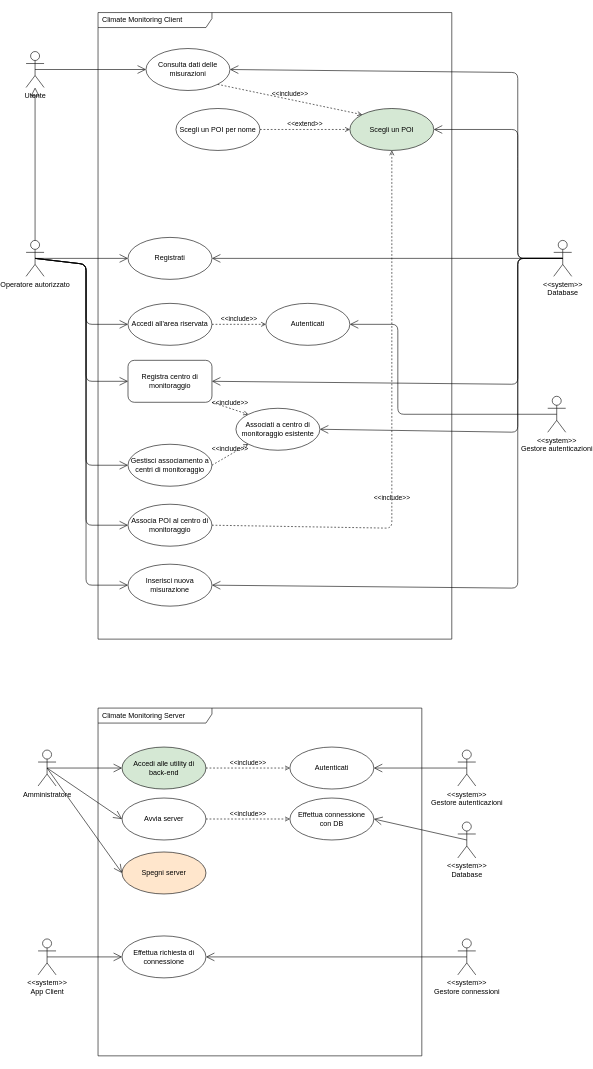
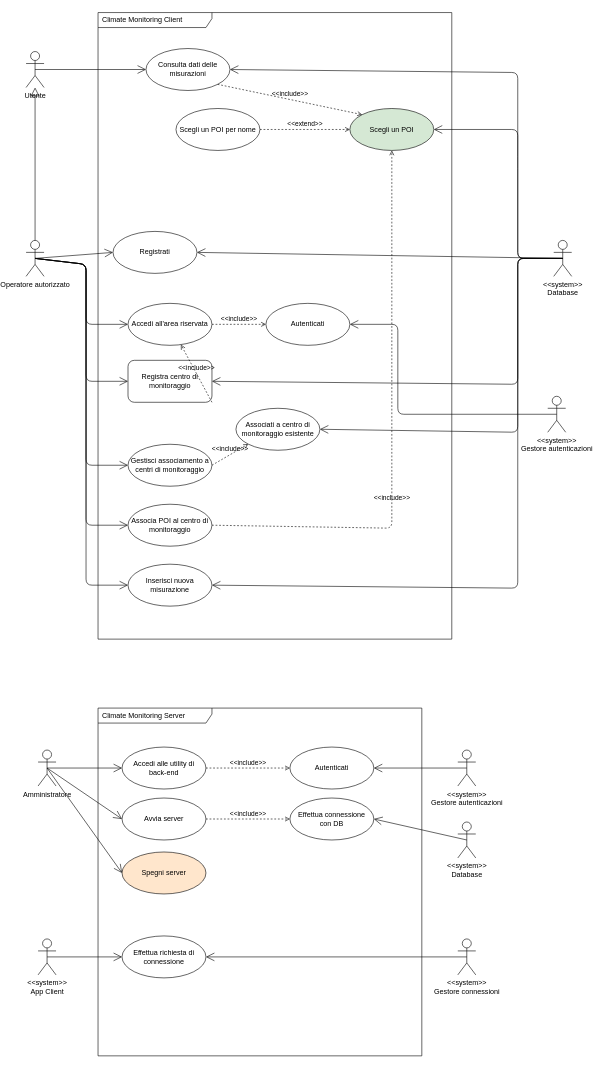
  <mxCell id="0" />
  <mxCell id="1" parent="0" />
  <mxCell id="2" value="Climate Monitoring Client&amp;nbsp;" style="shape=umlFrame;whiteSpace=wrap;html=1;width=190;height=25;boundedLbl=1;verticalAlign=middle;align=left;spacingLeft=5;" parent="1" vertex="1"><mxGeometry x="140" y="20" width="590" height="1045" as="geometry" /></mxCell>
  <mxCell id="3" value="Utente" style="shape=umlActor;verticalLabelPosition=bottom;verticalAlign=top;html=1;" parent="1" vertex="1"><mxGeometry x="20" y="85" width="30" height="60" as="geometry" /></mxCell>
  <mxCell id="4" value="Operatore autorizzato" style="shape=umlActor;verticalLabelPosition=bottom;verticalAlign=top;html=1;" parent="1" vertex="1"><mxGeometry x="20" y="400" width="30" height="60" as="geometry" /></mxCell>
  <mxCell id="5" value="" style="edgeStyle=none;html=1;endSize=12;endArrow=block;endFill=0;exitX=0.5;exitY=0;exitDx=0;exitDy=0;exitPerimeter=0;" parent="1" source="4" target="3" edge="1"><mxGeometry width="160" relative="1" as="geometry"><mxPoint x="-10" y="250" as="sourcePoint" /><mxPoint x="150" y="250" as="targetPoint" /></mxGeometry></mxCell>
  <mxCell id="6" value="&amp;lt;&amp;lt;system&amp;gt;&amp;gt;&lt;br&gt;Database" style="shape=umlActor;verticalLabelPosition=bottom;verticalAlign=top;html=1;outlineConnect=0;" parent="1" vertex="1"><mxGeometry x="900" y="400" width="30" height="60" as="geometry" /></mxCell>
  <mxCell id="7" value="Consulta dati delle misurazioni" style="ellipse;whiteSpace=wrap;html=1;" parent="1" vertex="1"><mxGeometry x="220" y="80" width="140" height="70" as="geometry" /></mxCell>
  <mxCell id="8" value="Scegli un POI" style="ellipse;whiteSpace=wrap;html=1;fillColor=#d5e8d4;" parent="1" vertex="1"><mxGeometry x="560" y="180" width="140" height="70" as="geometry" /></mxCell>
  <mxCell id="9" value="Scegli un POI per nome" style="ellipse;whiteSpace=wrap;html=1;" parent="1" vertex="1"><mxGeometry x="270" y="180" width="140" height="70" as="geometry" /></mxCell>
  <mxCell id="10" value="" style="endArrow=open;endFill=1;endSize=12;html=1;exitX=0.5;exitY=0.5;exitDx=0;exitDy=0;exitPerimeter=0;entryX=0;entryY=0.5;entryDx=0;entryDy=0;" parent="1" source="3" target="7" edge="1"><mxGeometry width="160" relative="1" as="geometry"><mxPoint x="230" y="230" as="sourcePoint" /><mxPoint x="390" y="230" as="targetPoint" /></mxGeometry></mxCell>
  <mxCell id="11" value="&amp;lt;&amp;lt;include&amp;gt;&amp;gt;" style="html=1;verticalAlign=bottom;labelBackgroundColor=none;endArrow=open;endFill=0;dashed=1;exitX=1;exitY=1;exitDx=0;exitDy=0;entryX=0;entryY=0;entryDx=0;entryDy=0;" parent="1" source="7" target="8" edge="1"><mxGeometry width="160" relative="1" as="geometry"><mxPoint x="380" y="180" as="sourcePoint" /><mxPoint x="540" y="180" as="targetPoint" /></mxGeometry></mxCell>
  <mxCell id="12" value="&amp;lt;&amp;lt;extend&amp;gt;&amp;gt;" style="html=1;verticalAlign=bottom;labelBackgroundColor=none;endArrow=open;endFill=0;dashed=1;entryX=0;entryY=0.5;entryDx=0;entryDy=0;exitX=1;exitY=0.5;exitDx=0;exitDy=0;" parent="1" source="9" target="8" edge="1"><mxGeometry width="160" relative="1" as="geometry"><mxPoint x="590" y="330" as="sourcePoint" /><mxPoint x="670" y="330" as="targetPoint" /></mxGeometry></mxCell>
  <mxCell id="13" value="" style="endArrow=open;endFill=1;endSize=12;html=1;exitX=0.5;exitY=0.5;exitDx=0;exitDy=0;exitPerimeter=0;entryX=1;entryY=0.5;entryDx=0;entryDy=0;" parent="1" source="6" target="8" edge="1"><mxGeometry width="160" relative="1" as="geometry"><mxPoint x="45" y="150" as="sourcePoint" /><mxPoint x="230" y="165" as="targetPoint" /><Array as="points"><mxPoint x="840" y="430" /><mxPoint x="840" y="215" /></Array></mxGeometry></mxCell>
- <mxCell id="14" value="Registrati" style="ellipse;whiteSpace=wrap;html=1;" parent="1" vertex="1"><mxGeometry x="190" y="395" width="140" height="70" as="geometry" /></mxCell>
+ <mxCell id="14" value="Registrati" style="ellipse;whiteSpace=wrap;html=1;" parent="1" vertex="1"><mxGeometry x="165" y="385" width="140" height="70" as="geometry" /></mxCell>
  <mxCell id="15" value="Accedi all'area riservata" style="ellipse;whiteSpace=wrap;html=1;" parent="1" vertex="1"><mxGeometry x="190" y="505" width="140" height="70" as="geometry" /></mxCell>
  <mxCell id="16" value="Autenticati" style="ellipse;whiteSpace=wrap;html=1;" parent="1" vertex="1"><mxGeometry x="420" y="505" width="140" height="70" as="geometry" /></mxCell>
  <mxCell id="17" value="&amp;lt;&amp;lt;include&amp;gt;&amp;gt;" style="html=1;verticalAlign=bottom;labelBackgroundColor=none;endArrow=open;endFill=0;dashed=1;entryX=0;entryY=0.5;entryDx=0;entryDy=0;exitX=1;exitY=0.5;exitDx=0;exitDy=0;" parent="1" source="15" target="16" edge="1"><mxGeometry width="160" relative="1" as="geometry"><mxPoint x="330" y="545" as="sourcePoint" /><mxPoint x="490" y="545" as="targetPoint" /></mxGeometry></mxCell>
  <mxCell id="18" value="" style="endArrow=open;endFill=1;endSize=12;html=1;exitX=0.5;exitY=0.5;exitDx=0;exitDy=0;exitPerimeter=0;entryX=0;entryY=0.5;entryDx=0;entryDy=0;" parent="1" source="4" target="14" edge="1"><mxGeometry width="160" relative="1" as="geometry"><mxPoint x="55" y="160" as="sourcePoint" /><mxPoint x="240" y="175" as="targetPoint" /></mxGeometry></mxCell>
  <mxCell id="19" value="" style="endArrow=open;endFill=1;endSize=12;html=1;exitX=0.5;exitY=0.5;exitDx=0;exitDy=0;exitPerimeter=0;entryX=0;entryY=0.5;entryDx=0;entryDy=0;" parent="1" source="4" target="15" edge="1"><mxGeometry width="160" relative="1" as="geometry"><mxPoint x="45" y="450" as="sourcePoint" /><mxPoint x="200" y="455" as="targetPoint" /><Array as="points"><mxPoint x="120" y="440" /><mxPoint x="120" y="540" /></Array></mxGeometry></mxCell>
  <mxCell id="20" value="Registra centro di monitoraggio" style="whiteSpace=wrap;html=1;rounded=1;" parent="1" vertex="1"><mxGeometry x="190" y="600" width="140" height="70" as="geometry" /></mxCell>
  <mxCell id="21" value="Gestisci associamento a centri di monitoraggio" style="ellipse;whiteSpace=wrap;html=1;" parent="1" vertex="1"><mxGeometry x="190" y="740" width="140" height="70" as="geometry" /></mxCell>
  <mxCell id="22" value="Inserisci nuova misurazione" style="ellipse;whiteSpace=wrap;html=1;" parent="1" vertex="1"><mxGeometry x="190" y="940" width="140" height="70" as="geometry" /></mxCell>
  <mxCell id="23" value="" style="endArrow=open;endFill=1;endSize=12;html=1;exitX=0.5;exitY=0.5;exitDx=0;exitDy=0;exitPerimeter=0;entryX=0;entryY=0.5;entryDx=0;entryDy=0;" parent="1" source="4" target="20" edge="1"><mxGeometry width="160" relative="1" as="geometry"><mxPoint x="45" y="450" as="sourcePoint" /><mxPoint x="200" y="555" as="targetPoint" /><Array as="points"><mxPoint x="120" y="440" /><mxPoint x="120" y="635" /></Array></mxGeometry></mxCell>
  <mxCell id="24" value="" style="endArrow=open;endFill=1;endSize=12;html=1;exitX=0.5;exitY=0.5;exitDx=0;exitDy=0;exitPerimeter=0;entryX=0;entryY=0.5;entryDx=0;entryDy=0;" parent="1" source="4" target="21" edge="1"><mxGeometry width="160" relative="1" as="geometry"><mxPoint x="55" y="460" as="sourcePoint" /><mxPoint x="210" y="565" as="targetPoint" /><Array as="points"><mxPoint x="120" y="440" /><mxPoint x="120" y="775" /></Array></mxGeometry></mxCell>
  <mxCell id="25" value="" style="endArrow=open;endFill=1;endSize=12;html=1;exitX=0.5;exitY=0.5;exitDx=0;exitDy=0;exitPerimeter=0;entryX=0;entryY=0.5;entryDx=0;entryDy=0;" parent="1" source="4" target="22" edge="1"><mxGeometry width="160" relative="1" as="geometry"><mxPoint x="65" y="470" as="sourcePoint" /><mxPoint x="220" y="575" as="targetPoint" /><Array as="points"><mxPoint x="120" y="440" /><mxPoint x="120" y="975" /></Array></mxGeometry></mxCell>
- <mxCell id="26" value="&amp;lt;&amp;lt;include&amp;gt;&amp;gt;" style="html=1;verticalAlign=bottom;labelBackgroundColor=none;endArrow=open;endFill=0;dashed=1;entryX=0;entryY=0;entryDx=0;entryDy=0;exitX=1;exitY=1;exitDx=0;exitDy=0;" parent="1" source="20" target="29" edge="1"><mxGeometry width="160" relative="1" as="geometry"><mxPoint x="340" y="555" as="sourcePoint" /><mxPoint x="460" y="555" as="targetPoint" /><mxPoint as="offset" /></mxGeometry></mxCell>
+ <mxCell id="26" value="&amp;lt;&amp;lt;include&amp;gt;&amp;gt;" style="html=1;verticalAlign=bottom;labelBackgroundColor=none;endArrow=open;endFill=0;dashed=1;exitX=1;exitY=1;exitDx=0;exitDy=0;" parent="1" source="20" target="15" edge="1"><mxGeometry width="160" relative="1" as="geometry"><mxPoint x="340" y="555" as="sourcePoint" /><mxPoint x="460" y="555" as="targetPoint" /><mxPoint as="offset" /></mxGeometry></mxCell>
  <mxCell id="27" value="&amp;lt;&amp;lt;include&amp;gt;&amp;gt;" style="html=1;verticalAlign=bottom;labelBackgroundColor=none;endArrow=open;endFill=0;dashed=1;entryX=0.5;entryY=1;entryDx=0;entryDy=0;exitX=1;exitY=0.5;exitDx=0;exitDy=0;" parent="1" source="28" target="8" edge="1"><mxGeometry x="-0.267" width="160" relative="1" as="geometry"><mxPoint x="270" y="680" as="sourcePoint" /><mxPoint x="270" y="750" as="targetPoint" /><mxPoint as="offset" /><Array as="points"><mxPoint x="630" y="880" /></Array></mxGeometry></mxCell>
  <mxCell id="28" value="Associa POI al centro di monitoraggio" style="ellipse;whiteSpace=wrap;html=1;" parent="1" vertex="1"><mxGeometry x="190" y="840" width="140" height="70" as="geometry" /></mxCell>
  <mxCell id="29" value="Associati a centro di monitoraggio esistente" style="ellipse;whiteSpace=wrap;html=1;" parent="1" vertex="1"><mxGeometry x="370" y="680" width="140" height="70" as="geometry" /></mxCell>
  <mxCell id="30" value="&amp;lt;&amp;lt;include&amp;gt;&amp;gt;" style="html=1;verticalAlign=bottom;labelBackgroundColor=none;endArrow=open;endFill=0;dashed=1;entryX=0;entryY=1;entryDx=0;entryDy=0;exitX=1;exitY=0.5;exitDx=0;exitDy=0;" parent="1" source="21" target="29" edge="1"><mxGeometry width="160" relative="1" as="geometry"><mxPoint x="270" y="680" as="sourcePoint" /><mxPoint x="390.503" y="710.251" as="targetPoint" /><mxPoint as="offset" /></mxGeometry></mxCell>
  <mxCell id="31" value="" style="endArrow=open;endFill=1;endSize=12;html=1;exitX=0.5;exitY=0.5;exitDx=0;exitDy=0;exitPerimeter=0;entryX=0;entryY=0.5;entryDx=0;entryDy=0;" parent="1" source="4" target="28" edge="1"><mxGeometry width="160" relative="1" as="geometry"><mxPoint x="45" y="450" as="sourcePoint" /><mxPoint x="200" y="785" as="targetPoint" /><Array as="points"><mxPoint x="120" y="440" /><mxPoint x="120" y="875" /></Array></mxGeometry></mxCell>
  <mxCell id="32" value="" style="endArrow=open;endFill=1;endSize=12;html=1;exitX=0.5;exitY=0.5;exitDx=0;exitDy=0;exitPerimeter=0;entryX=1;entryY=0.5;entryDx=0;entryDy=0;" parent="1" source="6" target="20" edge="1"><mxGeometry width="160" relative="1" as="geometry"><mxPoint x="925" y="440" as="sourcePoint" /><mxPoint x="670" y="565" as="targetPoint" /><Array as="points"><mxPoint x="840" y="430" /><mxPoint x="840" y="640" /></Array></mxGeometry></mxCell>
  <mxCell id="33" value="" style="endArrow=open;endFill=1;endSize=12;html=1;exitX=0.5;exitY=0.5;exitDx=0;exitDy=0;exitPerimeter=0;entryX=1;entryY=0.5;entryDx=0;entryDy=0;" parent="1" source="6" target="29" edge="1"><mxGeometry width="160" relative="1" as="geometry"><mxPoint x="925" y="440" as="sourcePoint" /><mxPoint x="319.497" y="620.251" as="targetPoint" /><Array as="points"><mxPoint x="840" y="430" /><mxPoint x="840" y="720" /></Array></mxGeometry></mxCell>
  <mxCell id="34" value="" style="endArrow=open;endFill=1;endSize=12;html=1;exitX=0.5;exitY=0.5;exitDx=0;exitDy=0;exitPerimeter=0;entryX=1;entryY=0.5;entryDx=0;entryDy=0;" parent="1" source="6" target="22" edge="1"><mxGeometry width="160" relative="1" as="geometry"><mxPoint x="925" y="440" as="sourcePoint" /><mxPoint x="510" y="715" as="targetPoint" /><Array as="points"><mxPoint x="840" y="430" /><mxPoint x="840" y="980" /></Array></mxGeometry></mxCell>
  <mxCell id="35" value="" style="endArrow=open;endFill=1;endSize=12;html=1;exitX=0.5;exitY=0.5;exitDx=0;exitDy=0;exitPerimeter=0;entryX=1;entryY=0.5;entryDx=0;entryDy=0;" parent="1" source="6" target="14" edge="1"><mxGeometry width="160" relative="1" as="geometry"><mxPoint x="925" y="440" as="sourcePoint" /><mxPoint x="670" y="555" as="targetPoint" /></mxGeometry></mxCell>
  <mxCell id="36" value="Climate Monitoring Server" style="shape=umlFrame;whiteSpace=wrap;html=1;width=190;height=25;boundedLbl=1;verticalAlign=middle;align=left;spacingLeft=5;" parent="1" vertex="1"><mxGeometry x="140" y="1180" width="540" height="580" as="geometry" /></mxCell>
  <mxCell id="37" value="Amministratore" style="shape=umlActor;verticalLabelPosition=bottom;verticalAlign=top;html=1;" parent="1" vertex="1"><mxGeometry y="1250" width="30" height="60" as="geometry" x="40" /></mxCell>
  <mxCell id="38" value="&amp;lt;&amp;lt;system&amp;gt;&amp;gt;&lt;br&gt;Database" style="shape=umlActor;verticalLabelPosition=bottom;verticalAlign=top;html=1;outlineConnect=0;" parent="1" vertex="1"><mxGeometry x="740" y="1370" width="30" height="60" as="geometry" /></mxCell>
  <mxCell id="39" value="&amp;lt;&amp;lt;system&amp;gt;&amp;gt;&lt;br&gt;Gestore autenticazioni" style="shape=umlActor;verticalLabelPosition=bottom;verticalAlign=top;html=1;outlineConnect=0;" parent="1" vertex="1"><mxGeometry x="740" y="1250" width="30" height="60" as="geometry" /></mxCell>
  <mxCell id="40" value="&amp;lt;&amp;lt;system&amp;gt;&amp;gt;&lt;br&gt;App Client" style="shape=umlActor;verticalLabelPosition=bottom;verticalAlign=top;html=1;outlineConnect=0;" parent="1" vertex="1"><mxGeometry y="1565" width="30" height="60" as="geometry" x="40" /></mxCell>
  <mxCell id="41" value="Autenticati" style="ellipse;whiteSpace=wrap;html=1;" parent="1" vertex="1"><mxGeometry x="460" y="1245" width="140" height="70" as="geometry" /></mxCell>
  <mxCell id="42" value="Avvia server" style="ellipse;whiteSpace=wrap;html=1;" parent="1" vertex="1"><mxGeometry x="180" y="1330" width="140" height="70" as="geometry" /></mxCell>
  <mxCell id="43" value="Effettua richiesta di connessione" style="ellipse;whiteSpace=wrap;html=1;" parent="1" vertex="1"><mxGeometry x="180" y="1560" width="140" height="70" as="geometry" /></mxCell>
  <mxCell id="44" value="Effettua connessione &lt;br&gt;con DB" style="ellipse;whiteSpace=wrap;html=1;" parent="1" vertex="1"><mxGeometry x="460" y="1330" width="140" height="70" as="geometry" /></mxCell>
- <mxCell id="45" value="Accedi alle utility di &lt;br&gt;back-end" style="ellipse;whiteSpace=wrap;html=1;fillColor=#d5e8d4;" parent="1" vertex="1"><mxGeometry x="180" y="1245" width="140" height="70" as="geometry" /></mxCell>
+ <mxCell id="45" value="Accedi alle utility di &lt;br&gt;back-end" style="ellipse;whiteSpace=wrap;html=1;" parent="1" vertex="1"><mxGeometry x="180" y="1245" width="140" height="70" as="geometry" /></mxCell>
  <mxCell id="46" value="&amp;lt;&amp;lt;system&amp;gt;&amp;gt;&lt;br&gt;Gestore connessioni" style="shape=umlActor;verticalLabelPosition=bottom;verticalAlign=top;html=1;outlineConnect=0;" parent="1" vertex="1"><mxGeometry x="740" y="1565" width="30" height="60" as="geometry" /></mxCell>
  <mxCell id="47" value="" style="endArrow=open;endFill=1;endSize=12;html=1;exitX=0.5;exitY=0.5;exitDx=0;exitDy=0;exitPerimeter=0;entryX=0;entryY=0.5;entryDx=0;entryDy=0;" parent="1" source="37" target="45" edge="1"><mxGeometry width="160" relative="1" as="geometry"><mxPoint y="1180" as="sourcePoint" x="40" /><mxPoint x="195" y="1185" as="targetPoint" /></mxGeometry></mxCell>
  <mxCell id="48" value="" style="endArrow=open;endFill=1;endSize=12;html=1;exitX=0.5;exitY=0.5;exitDx=0;exitDy=0;exitPerimeter=0;entryX=0;entryY=0.5;entryDx=0;entryDy=0;" parent="1" source="37" target="42" edge="1"><mxGeometry width="160" relative="1" as="geometry"><mxPoint x="65" y="1290" as="sourcePoint" /><mxPoint x="190" y="1290" as="targetPoint" /></mxGeometry></mxCell>
  <mxCell id="49" value="Spegni server" style="ellipse;whiteSpace=wrap;html=1;fillColor=#ffe6cc;" parent="1" vertex="1"><mxGeometry x="180" y="1420" width="140" height="70" as="geometry" /></mxCell>
  <mxCell id="50" value="" style="endArrow=open;endFill=1;endSize=12;html=1;exitX=0.5;exitY=0.5;exitDx=0;exitDy=0;exitPerimeter=0;entryX=0;entryY=0.5;entryDx=0;entryDy=0;" parent="1" source="37" target="49" edge="1"><mxGeometry width="160" relative="1" as="geometry"><mxPoint x="80" y="1420" as="sourcePoint" /><mxPoint x="240" y="1420" as="targetPoint" /></mxGeometry></mxCell>
  <mxCell id="51" value="" style="endArrow=open;endFill=1;endSize=12;html=1;exitX=0.5;exitY=0.5;exitDx=0;exitDy=0;exitPerimeter=0;entryX=0;entryY=0.5;entryDx=0;entryDy=0;" parent="1" source="40" target="43" edge="1"><mxGeometry width="160" relative="1" as="geometry"><mxPoint x="75" y="1300" as="sourcePoint" /><mxPoint x="200" y="1300" as="targetPoint" /></mxGeometry></mxCell>
  <mxCell id="52" value="&amp;lt;&amp;lt;include&amp;gt;&amp;gt;" style="html=1;verticalAlign=bottom;labelBackgroundColor=none;endArrow=open;endFill=0;dashed=1;exitX=1;exitY=0.5;exitDx=0;exitDy=0;entryX=0;entryY=0.5;entryDx=0;entryDy=0;" parent="1" source="45" target="41" edge="1"><mxGeometry width="160" relative="1" as="geometry"><mxPoint x="300" y="1360" as="sourcePoint" /><mxPoint x="460" y="1360" as="targetPoint" /></mxGeometry></mxCell>
  <mxCell id="53" value="&amp;lt;&amp;lt;include&amp;gt;&amp;gt;" style="html=1;verticalAlign=bottom;labelBackgroundColor=none;endArrow=open;endFill=0;dashed=1;exitX=1;exitY=0.5;exitDx=0;exitDy=0;entryX=0;entryY=0.5;entryDx=0;entryDy=0;" parent="1" source="42" target="44" edge="1"><mxGeometry width="160" relative="1" as="geometry"><mxPoint x="310" y="1410" as="sourcePoint" /><mxPoint x="470" y="1410" as="targetPoint" /></mxGeometry></mxCell>
  <mxCell id="54" value="" style="endArrow=open;endFill=1;endSize=12;html=1;exitX=0.5;exitY=0.5;exitDx=0;exitDy=0;exitPerimeter=0;entryX=1;entryY=0.5;entryDx=0;entryDy=0;" parent="1" source="39" target="41" edge="1"><mxGeometry width="160" relative="1" as="geometry"><mxPoint x="65" y="1290" as="sourcePoint" /><mxPoint x="190" y="1496" as="targetPoint" /></mxGeometry></mxCell>
  <mxCell id="55" value="" style="endArrow=open;endFill=1;endSize=12;html=1;exitX=0.5;exitY=0.5;exitDx=0;exitDy=0;exitPerimeter=0;entryX=1;entryY=0.5;entryDx=0;entryDy=0;" parent="1" source="38" target="44" edge="1"><mxGeometry width="160" relative="1" as="geometry"><mxPoint x="765" y="1290" as="sourcePoint" /><mxPoint x="610" y="1290" as="targetPoint" /></mxGeometry></mxCell>
  <mxCell id="56" value="" style="endArrow=open;endFill=1;endSize=12;html=1;exitX=0.5;exitY=0.5;exitDx=0;exitDy=0;exitPerimeter=0;entryX=1;entryY=0.5;entryDx=0;entryDy=0;" parent="1" source="46" target="43" edge="1"><mxGeometry width="160" relative="1" as="geometry"><mxPoint x="775" y="1300" as="sourcePoint" /><mxPoint x="620" y="1300" as="targetPoint" /></mxGeometry></mxCell>
  <mxCell id="57" value="" style="endArrow=open;endFill=1;endSize=12;html=1;exitX=0.5;exitY=0.5;exitDx=0;exitDy=0;exitPerimeter=0;entryX=1;entryY=0.5;entryDx=0;entryDy=0;" parent="1" source="6" target="7" edge="1"><mxGeometry width="160" relative="1" as="geometry"><mxPoint x="925" y="440" as="sourcePoint" /><mxPoint x="604" y="255" as="targetPoint" /><Array as="points"><mxPoint x="840" y="430" /><mxPoint x="840" y="270" /><mxPoint x="840" y="120" /></Array></mxGeometry></mxCell>
  <mxCell id="58" value="&amp;lt;&amp;lt;system&amp;gt;&amp;gt;&lt;br&gt;Gestore autenticazioni" style="shape=umlActor;verticalLabelPosition=bottom;verticalAlign=top;html=1;outlineConnect=0;" parent="1" vertex="1"><mxGeometry x="890" y="660" width="30" height="60" as="geometry" /></mxCell>
  <mxCell id="59" value="" style="endArrow=open;endFill=1;endSize=12;html=1;exitX=0.5;exitY=0.5;exitDx=0;exitDy=0;exitPerimeter=0;entryX=1;entryY=0.5;entryDx=0;entryDy=0;" parent="1" source="58" target="16" edge="1"><mxGeometry width="160" relative="1" as="geometry"><mxPoint x="925" y="440" as="sourcePoint" /><mxPoint x="340" y="450" as="targetPoint" /><Array as="points"><mxPoint x="640" y="690" /><mxPoint x="640" y="540" /></Array></mxGeometry></mxCell>
